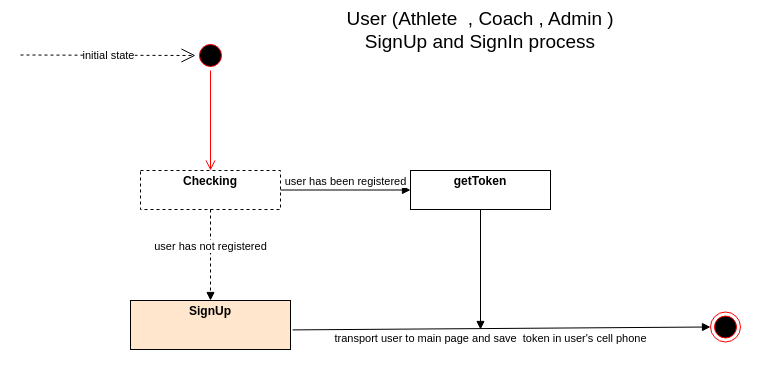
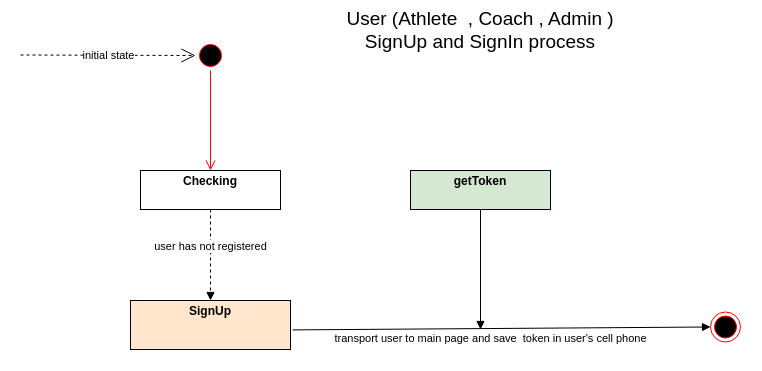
  <mxCell id="0" />
  <mxCell id="1" parent="0" />
  <mxCell id="2" value="" style="ellipse;html=1;shape=startState;fillColor=#000000;strokeColor=#ff0000;" parent="1" vertex="1"><mxGeometry x="195" y="40" width="30" height="30" as="geometry" /></mxCell>
  <mxCell id="3" value="" style="edgeStyle=orthogonalEdgeStyle;html=1;verticalAlign=bottom;endArrow=open;endSize=8;strokeColor=#ff0000;entryX=0.5;entryY=0;entryDx=0;entryDy=0;" parent="1" source="2" target="4" edge="1"><mxGeometry relative="1" as="geometry"><mxPoint x="215" y="140" as="targetPoint" /></mxGeometry></mxCell>
- <mxCell id="4" value="&lt;p style=&quot;margin: 0px ; margin-top: 4px ; text-align: center&quot;&gt;&lt;b&gt;Checking&lt;/b&gt;&lt;/p&gt;" style="verticalAlign=top;align=left;overflow=fill;fontSize=12;fontFamily=Helvetica;html=1;dashed=1;" parent="1" vertex="1"><mxGeometry x="140" y="170" width="140" height="39" as="geometry" /></mxCell>
- <mxCell id="5" value="&lt;p style=&quot;margin: 0px ; margin-top: 4px ; text-align: center&quot;&gt;&lt;b&gt;getToken&lt;/b&gt;&lt;/p&gt;" style="verticalAlign=top;align=left;overflow=fill;fontSize=12;fontFamily=Helvetica;html=1;" parent="1" vertex="1"><mxGeometry x="410" y="170" width="140" height="39" as="geometry" /></mxCell>
- <mxCell id="6" value="user has been registered" style="html=1;verticalAlign=bottom;endArrow=block;exitX=1;exitY=0.5;exitDx=0;exitDy=0;entryX=0;entryY=0.5;entryDx=0;entryDy=0;" parent="1" source="4" target="5" edge="1"><mxGeometry width="80" relative="1" as="geometry"><mxPoint x="310" y="200" as="sourcePoint" /><mxPoint x="390" y="200" as="targetPoint" /></mxGeometry></mxCell>
+ <mxCell id="4" value="&lt;p style=&quot;margin: 0px ; margin-top: 4px ; text-align: center&quot;&gt;&lt;b&gt;Checking&lt;/b&gt;&lt;/p&gt;" style="verticalAlign=top;align=left;overflow=fill;fontSize=12;fontFamily=Helvetica;html=1;" parent="1" vertex="1"><mxGeometry x="140" y="170" width="140" height="39" as="geometry" /></mxCell>
+ <mxCell id="5" value="&lt;p style=&quot;margin: 0px ; margin-top: 4px ; text-align: center&quot;&gt;&lt;b&gt;getToken&lt;/b&gt;&lt;/p&gt;" style="verticalAlign=top;align=left;overflow=fill;fontSize=12;fontFamily=Helvetica;html=1;fillColor=#d5e8d4;" parent="1" vertex="1"><mxGeometry x="410" y="170" width="140" height="39" as="geometry" /></mxCell>
  <mxCell id="7" value="&lt;p style=&quot;margin: 0px ; margin-top: 4px ; text-align: center&quot;&gt;&lt;b&gt;SignUp&lt;/b&gt;&lt;/p&gt;" style="verticalAlign=top;align=left;overflow=fill;fontSize=12;fontFamily=Helvetica;html=1;fillColor=#ffe6cc;" parent="1" vertex="1"><mxGeometry x="130" y="300" width="160" height="49" as="geometry" /></mxCell>
  <mxCell id="8" value="user has not registered" style="html=1;verticalAlign=bottom;endArrow=block;exitX=0.5;exitY=1;exitDx=0;exitDy=0;entryX=0.5;entryY=0;entryDx=0;entryDy=0;dashed=1;" parent="1" source="4" target="7" edge="1"><mxGeometry width="80" relative="1" as="geometry"><mxPoint x="190" y="260" as="sourcePoint" /><mxPoint x="270" y="260" as="targetPoint" /></mxGeometry></mxCell>
  <mxCell id="9" value="&lt;font style=&quot;font-size: 19px&quot;&gt;User (Athlete&amp;nbsp; , Coach , Admin ) SignUp and SignIn process&lt;/font&gt;" style="text;html=1;strokeColor=none;fillColor=none;align=center;verticalAlign=middle;whiteSpace=wrap;rounded=0;" parent="1" vertex="1"><mxGeometry x="340" y="20" width="280" height="20" as="geometry" /></mxCell>
  <mxCell id="10" value="" style="ellipse;html=1;shape=endState;fillColor=#000000;strokeColor=#ff0000;" parent="1" vertex="1"><mxGeometry x="710" y="311.5" width="30" height="30" as="geometry" /></mxCell>
  <mxCell id="11" value="transport user to main page and save &amp;nbsp;token in user's cell phone" style="html=1;verticalAlign=bottom;endArrow=block;exitX=1.013;exitY=0.6;exitDx=0;exitDy=0;exitPerimeter=0;entryX=0;entryY=0.5;entryDx=0;entryDy=0;" parent="1" source="7" target="10" edge="1"><mxGeometry x="-0.053" y="-19" width="80" relative="1" as="geometry"><mxPoint x="320" y="359" as="sourcePoint" /><mxPoint x="400" y="359" as="targetPoint" /><mxPoint as="offset" /></mxGeometry></mxCell>
  <mxCell id="12" value="" style="html=1;verticalAlign=bottom;endArrow=block;exitX=0.5;exitY=1;exitDx=0;exitDy=0;" parent="1" source="5" edge="1"><mxGeometry width="80" relative="1" as="geometry"><mxPoint x="460" y="279" as="sourcePoint" /><mxPoint x="480" y="329" as="targetPoint" /></mxGeometry></mxCell>
  <mxCell id="13" value="initial state" style="endArrow=open;endSize=12;dashed=1;html=1;entryX=0;entryY=0.5;entryDx=0;entryDy=0;" parent="1" target="2" edge="1"><mxGeometry width="160" relative="1" as="geometry"><mxPoint x="20" y="54.5" as="sourcePoint" /><mxPoint x="180" y="54.5" as="targetPoint" /></mxGeometry></mxCell>
